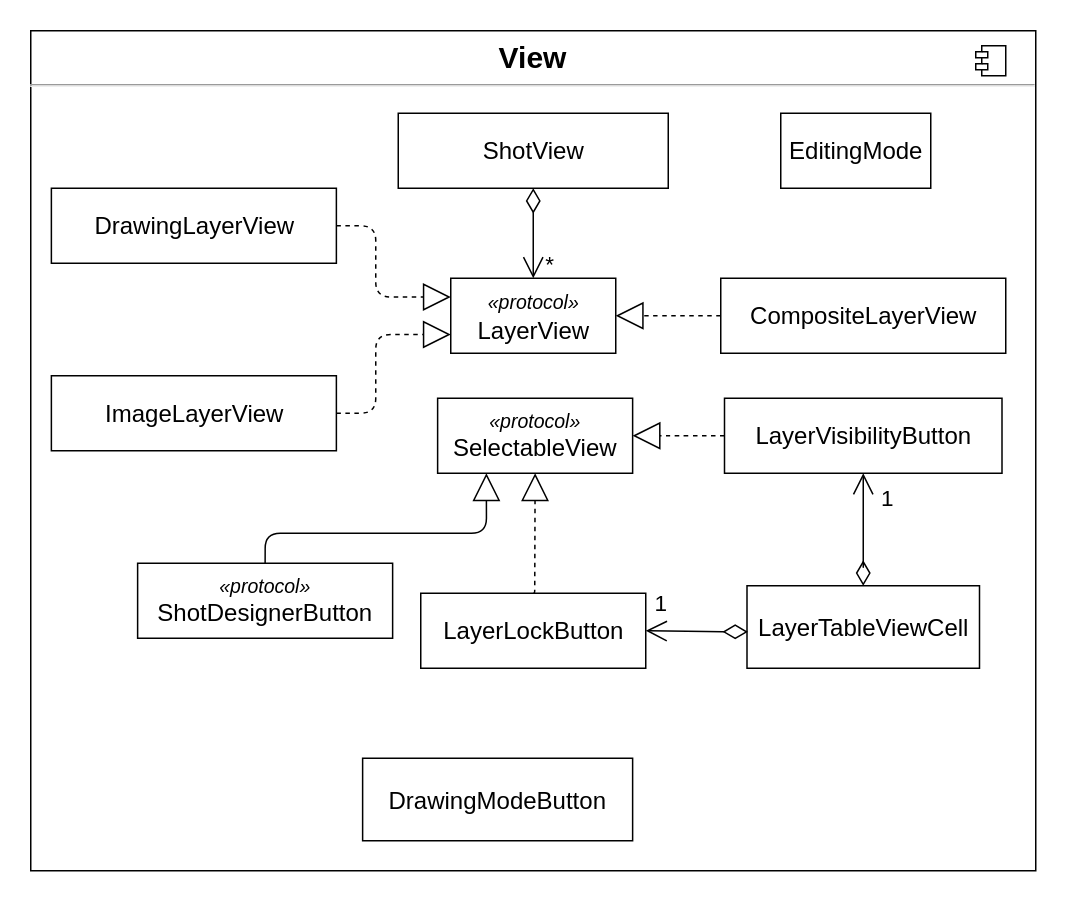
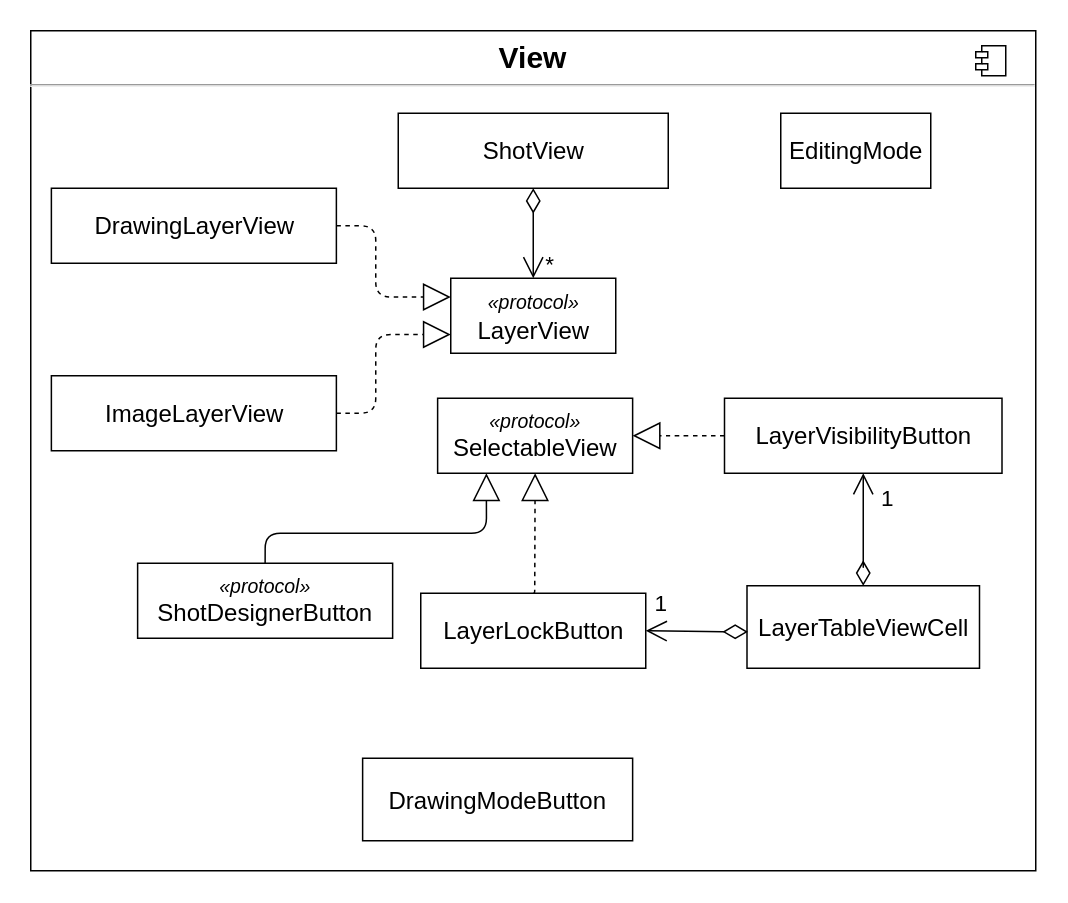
  <mxCell id="0" />
  <mxCell id="1" parent="0" />
  <mxCell id="2" value="&lt;p style=&quot;margin: 0px ; margin-top: 6px ; text-align: center&quot;&gt;&lt;b&gt;&lt;font style=&quot;font-size: 20px&quot;&gt;View&lt;/font&gt;&lt;/b&gt;&lt;/p&gt;&lt;hr&gt;&lt;p style=&quot;margin: 0px ; margin-left: 8px&quot;&gt;&lt;br&gt;&lt;/p&gt;" style="align=left;overflow=fill;html=1;dropTarget=0;container=0;" parent="1" vertex="1"><mxGeometry x="20" y="20" width="670" height="560" as="geometry" /></mxCell>
  <mxCell id="3" value="&lt;font style=&quot;font-size: 16px&quot;&gt;DrawingModeButton&lt;/font&gt;" style="html=1;" parent="1" vertex="1"><mxGeometry x="241.25" y="505" width="180" height="55" as="geometry" /></mxCell>
  <mxCell id="4" value="" style="shape=component;jettyWidth=8;jettyHeight=4;" parent="1" vertex="1"><mxGeometry x="650" y="30" width="20" height="20" as="geometry"><mxPoint x="-24" y="4" as="offset" /></mxGeometry></mxCell>
  <mxCell id="5" value="&lt;font style=&quot;font-size: 16px&quot;&gt;ShotView&lt;br&gt;&lt;/font&gt;" style="html=1;" parent="1" vertex="1"><mxGeometry x="265" y="75" width="180" height="50" as="geometry" /></mxCell>
  <mxCell id="6" value="" style="endArrow=open;html=1;endSize=12;startArrow=diamondThin;startSize=14;startFill=0;edgeStyle=orthogonalEdgeStyle;align=left;verticalAlign=bottom;entryX=0.5;entryY=0;entryDx=0;entryDy=0;exitX=0.5;exitY=1;exitDx=0;exitDy=0;" parent="1" source="5" target="9" edge="1"><mxGeometry x="1" y="10" relative="1" as="geometry"><mxPoint x="575" y="-230" as="sourcePoint" /><mxPoint x="665" y="-350" as="targetPoint" /><mxPoint as="offset" /></mxGeometry></mxCell>
  <mxCell id="7" value="&lt;font style=&quot;font-size: 15px&quot;&gt;*&lt;/font&gt;" style="edgeLabel;html=1;align=center;verticalAlign=middle;resizable=0;points=[];" parent="6" vertex="1" connectable="0"><mxGeometry x="0.632" y="2" relative="1" as="geometry"><mxPoint x="8" as="offset" /></mxGeometry></mxCell>
  <mxCell id="8" value="&lt;font style=&quot;font-size: 16px&quot;&gt;DrawingLayerView&lt;/font&gt;" style="html=1;" parent="1" vertex="1"><mxGeometry x="33.75" y="125" width="190" height="50" as="geometry" /></mxCell>
  <mxCell id="9" value="&lt;font style=&quot;font-size: 16px&quot;&gt;&lt;i style=&quot;font-size: 13px&quot;&gt;«protocol»&lt;/i&gt;&lt;br&gt;LayerView&lt;/font&gt;" style="html=1;" parent="1" vertex="1"><mxGeometry x="300" y="185" width="110" height="50" as="geometry" /></mxCell>
  <mxCell id="10" value="&lt;font style=&quot;font-size: 16px&quot;&gt;LayerVisibilityButton&lt;/font&gt;" style="html=1;" parent="1" vertex="1"><mxGeometry x="482.5" y="265" width="185" height="50" as="geometry" /></mxCell>
- <mxCell id="11" value="&lt;span style=&quot;font-size: 16px&quot;&gt;CompositeLayerView&lt;/span&gt;" style="html=1;" parent="1" vertex="1"><mxGeometry x="480" y="185" width="190" height="50" as="geometry" /></mxCell>
  <mxCell id="12" value="&lt;font style=&quot;font-size: 13px&quot;&gt;&lt;i&gt;«protocol»&lt;/i&gt;&lt;/font&gt;&lt;br&gt;&lt;span style=&quot;font-size: 16px&quot;&gt;SelectableView&lt;/span&gt;" style="html=1;" parent="1" vertex="1"><mxGeometry x="291.25" y="265" width="130" height="50" as="geometry" /></mxCell>
  <mxCell id="13" value="&lt;font style=&quot;font-size: 13px&quot;&gt;&lt;i&gt;«protocol»&lt;/i&gt;&lt;/font&gt;&lt;br&gt;&lt;span style=&quot;font-size: 16px&quot;&gt;ShotDesignerButton&lt;/span&gt;" style="html=1;" parent="1" vertex="1"><mxGeometry x="91.25" y="375" width="170" height="50" as="geometry" /></mxCell>
  <mxCell id="14" value="" style="endArrow=block;endSize=16;endFill=0;html=1;strokeColor=#000000;strokeWidth=1;exitX=1;exitY=0.5;exitDx=0;exitDy=0;entryX=0;entryY=0.25;entryDx=0;entryDy=0;edgeStyle=orthogonalEdgeStyle;dashed=1;" parent="1" source="8" target="9" edge="1"><mxGeometry width="160" relative="1" as="geometry"><mxPoint x="355" y="264" as="sourcePoint" /><mxPoint x="205" y="340" as="targetPoint" /><Array as="points"><mxPoint x="250" y="150" /><mxPoint x="250" y="198" /></Array></mxGeometry></mxCell>
- <mxCell id="15" value="" style="endArrow=block;endSize=16;endFill=0;html=1;strokeColor=#000000;strokeWidth=1;exitX=0;exitY=0.5;exitDx=0;exitDy=0;entryX=1;entryY=0.5;entryDx=0;entryDy=0;edgeStyle=orthogonalEdgeStyle;dashed=1;" parent="1" source="11" target="9" edge="1"><mxGeometry width="160" relative="1" as="geometry"><mxPoint x="397.5" y="265" as="sourcePoint" /><mxPoint x="205" y="340" as="targetPoint" /><Array as="points"><mxPoint x="430" y="210" /><mxPoint x="430" y="210" /></Array></mxGeometry></mxCell>
  <mxCell id="16" value="&lt;font style=&quot;font-size: 16px&quot;&gt;EditingMode&lt;br&gt;&lt;/font&gt;" style="html=1;" parent="1" vertex="1"><mxGeometry x="520" y="75" width="100" height="50" as="geometry" /></mxCell>
  <mxCell id="17" value="" style="endArrow=block;endSize=16;endFill=0;html=1;strokeColor=#000000;strokeWidth=1;exitX=0.5;exitY=0;exitDx=0;exitDy=0;entryX=0.25;entryY=1;entryDx=0;entryDy=0;edgeStyle=orthogonalEdgeStyle;" parent="1" source="13" target="12" edge="1"><mxGeometry width="160" relative="1" as="geometry"><mxPoint x="341.25" y="275" as="sourcePoint" /><mxPoint x="338.75" y="205" as="targetPoint" /><Array as="points"><mxPoint x="176.25" y="355" /><mxPoint x="324.25" y="355" /></Array></mxGeometry></mxCell>
  <mxCell id="18" value="&lt;span style=&quot;font-size: 16px&quot;&gt;LayerLockButton&lt;/span&gt;" style="html=1;" parent="1" vertex="1"><mxGeometry x="280" y="395" width="150" height="50" as="geometry" /></mxCell>
  <mxCell id="19" value="" style="endArrow=block;endSize=16;endFill=0;html=1;strokeColor=#000000;strokeWidth=1;exitX=0.5;exitY=0;exitDx=0;exitDy=0;entryX=0.5;entryY=1;entryDx=0;entryDy=0;edgeStyle=orthogonalEdgeStyle;dashed=1;" parent="1" source="18" target="12" edge="1"><mxGeometry width="160" relative="1" as="geometry"><mxPoint x="186.25" y="385" as="sourcePoint" /><mxPoint x="333.75" y="325" as="targetPoint" /><Array as="points"><mxPoint x="356" y="390" /><mxPoint x="356" y="390" /></Array></mxGeometry></mxCell>
  <mxCell id="20" value="" style="endArrow=block;endSize=16;endFill=0;html=1;strokeColor=#000000;strokeWidth=1;exitX=0;exitY=0.5;exitDx=0;exitDy=0;entryX=1;entryY=0.5;entryDx=0;entryDy=0;edgeStyle=orthogonalEdgeStyle;dashed=1;" parent="1" source="10" target="12" edge="1"><mxGeometry width="160" relative="1" as="geometry"><mxPoint x="399.375" y="405" as="sourcePoint" /><mxPoint x="398.75" y="325" as="targetPoint" /><Array as="points"><mxPoint x="450" y="290" /><mxPoint x="450" y="290" /></Array></mxGeometry></mxCell>
  <mxCell id="21" value="&lt;font style=&quot;font-size: 16px&quot;&gt;LayerTableViewCell&lt;/font&gt;" style="html=1;" parent="1" vertex="1"><mxGeometry x="497.5" y="390" width="155" height="55" as="geometry" /></mxCell>
  <mxCell id="22" value="" style="endArrow=open;html=1;endSize=12;startArrow=diamondThin;startSize=14;startFill=0;edgeStyle=orthogonalEdgeStyle;align=left;verticalAlign=bottom;entryX=0.5;entryY=1;entryDx=0;entryDy=0;exitX=0.5;exitY=0;exitDx=0;exitDy=0;" parent="1" source="21" target="10" edge="1"><mxGeometry x="1" y="10" relative="1" as="geometry"><mxPoint x="455" y="110" as="sourcePoint" /><mxPoint x="530" y="110" as="targetPoint" /><mxPoint as="offset" /><Array as="points"><mxPoint x="575" y="380" /><mxPoint x="575" y="380" /></Array></mxGeometry></mxCell>
  <mxCell id="23" value="&lt;span style=&quot;font-size: 15px&quot;&gt;1&lt;/span&gt;" style="edgeLabel;html=1;align=center;verticalAlign=middle;resizable=0;points=[];" parent="22" vertex="1" connectable="0"><mxGeometry x="0.632" y="2" relative="1" as="geometry"><mxPoint x="17" y="1.11" as="offset" /></mxGeometry></mxCell>
  <mxCell id="24" value="" style="endArrow=open;html=1;endSize=12;startArrow=diamondThin;startSize=14;startFill=0;edgeStyle=orthogonalEdgeStyle;align=left;verticalAlign=bottom;entryX=1;entryY=0.5;entryDx=0;entryDy=0;exitX=0.004;exitY=0.558;exitDx=0;exitDy=0;exitPerimeter=0;" parent="1" source="21" target="18" edge="1"><mxGeometry x="1" y="10" relative="1" as="geometry"><mxPoint x="585" y="400" as="sourcePoint" /><mxPoint x="585" y="325" as="targetPoint" /><mxPoint as="offset" /><Array as="points"><mxPoint x="480" y="421" /></Array></mxGeometry></mxCell>
  <mxCell id="25" value="&lt;span style=&quot;font-size: 15px&quot;&gt;1&lt;/span&gt;" style="edgeLabel;html=1;align=center;verticalAlign=middle;resizable=0;points=[];" parent="24" vertex="1" connectable="0"><mxGeometry x="0.632" y="2" relative="1" as="geometry"><mxPoint x="-2.25" y="-22" as="offset" /></mxGeometry></mxCell>
  <mxCell id="26" value="&lt;font style=&quot;font-size: 16px&quot;&gt;ImageLayerView&lt;/font&gt;" style="html=1;" vertex="1" parent="1"><mxGeometry x="33.75" y="250" width="190" height="50" as="geometry" /></mxCell>
  <mxCell id="27" value="" style="endArrow=block;endSize=16;endFill=0;html=1;strokeColor=#000000;strokeWidth=1;exitX=1;exitY=0.5;exitDx=0;exitDy=0;entryX=0;entryY=0.75;entryDx=0;entryDy=0;edgeStyle=orthogonalEdgeStyle;dashed=1;" edge="1" parent="1" source="26" target="9"><mxGeometry width="160" relative="1" as="geometry"><mxPoint x="233.75" y="160" as="sourcePoint" /><mxPoint x="310" y="207.5" as="targetPoint" /><Array as="points"><mxPoint x="250" y="275" /><mxPoint x="250" y="223" /></Array></mxGeometry></mxCell>
